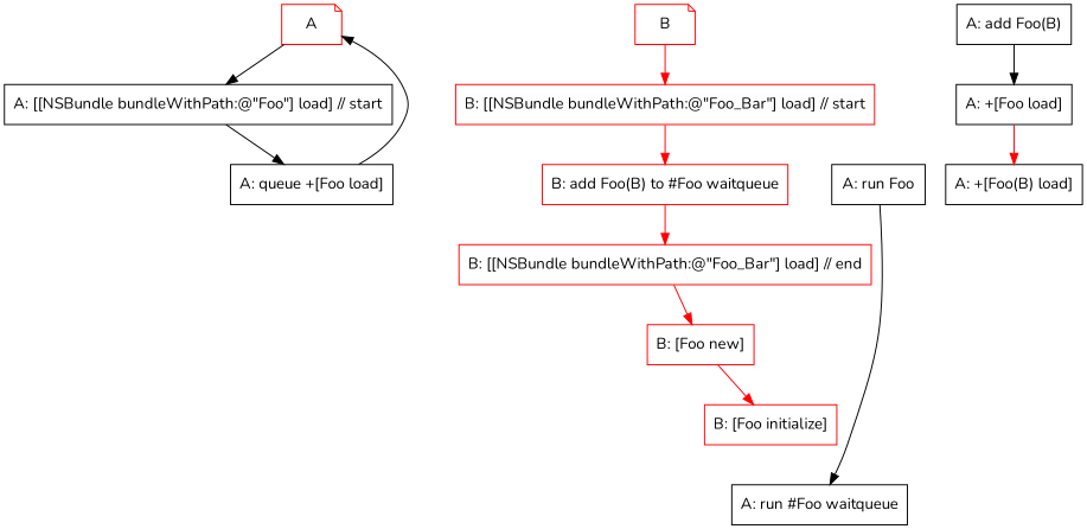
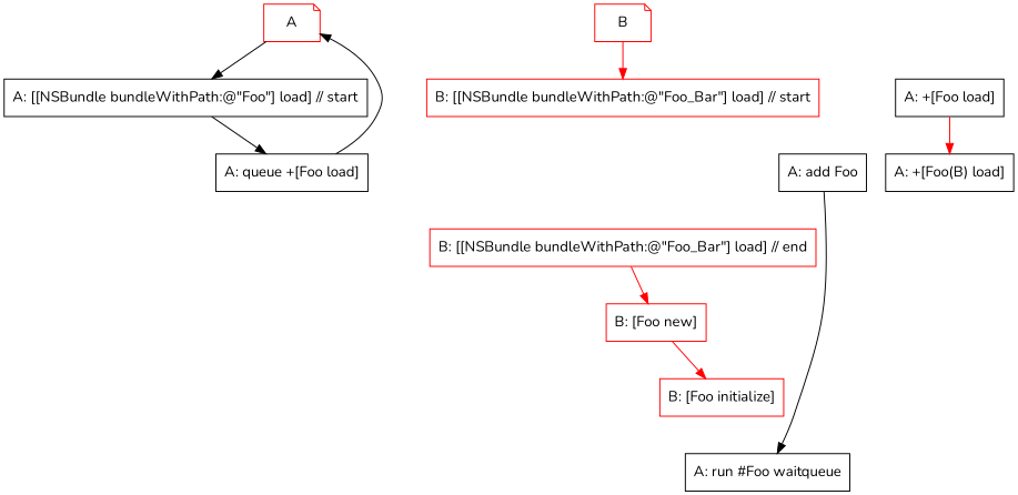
  digraph {
    fontname=Nunito
    node [fontname=Nunito shape=box]
    edge [fontname=Nunito]
    A [color=red shape=note]
    B [color=red shape=note]
    "A: [[NSBundle bundleWithPath:@\"Foo\"] load] // start"
    "B: [[NSBundle bundleWithPath:@\"Foo_Bar\"] load] // start" [color=red]
    "A: queue +[Foo load]"
-   "B: add Foo(B) to #Foo waitqueue" [color=red]
    "B: [[NSBundle bundleWithPath:@\"Foo_Bar\"] load] // end" [color=red]
    "B: [Foo new]" [color=red]
    "B: [Foo initialize]" [color=red]
    "A: run #Foo waitqueue"
-   "A: add Foo" [label="A: run Foo"]
-   "A: add Foo(B)"
+   "A: add Foo"
    "A: +[Foo load]"
    "A: +[Foo(B) load]"
    subgraph sub_1 {
      rank=same
      A
      B
    }
    A -> "A: [[NSBundle bundleWithPath:@\"Foo\"] load] // start"
    B -> "B: [[NSBundle bundleWithPath:@\"Foo_Bar\"] load] // start" [color=red]
    "A: [[NSBundle bundleWithPath:@\"Foo\"] load] // start" -> "A: queue +[Foo load]"
-   "B: [[NSBundle bundleWithPath:@\"Foo_Bar\"] load] // start" -> "B: add Foo(B) to #Foo waitqueue" [color=red]
    "A: queue +[Foo load]" -> A
-   "B: add Foo(B) to #Foo waitqueue" -> "B: [[NSBundle bundleWithPath:@\"Foo_Bar\"] load] // end" [color=red]
    "B: [[NSBundle bundleWithPath:@\"Foo_Bar\"] load] // end" -> "B: [Foo new]" [color=red]
    "B: [Foo new]" -> "B: [Foo initialize]" [color=red]
    "B: [Foo initialize]" -> "A: run #Foo waitqueue" [style=invis]
    "A: add Foo" -> "B: [[NSBundle bundleWithPath:@\"Foo_Bar\"] load] // end" [style=invis]
    "A: add Foo" -> "A: run #Foo waitqueue"
-   "A: add Foo(B)" -> "A: +[Foo load]"
    "A: +[Foo load]" -> "A: +[Foo(B) load]" [color=red]
  }
